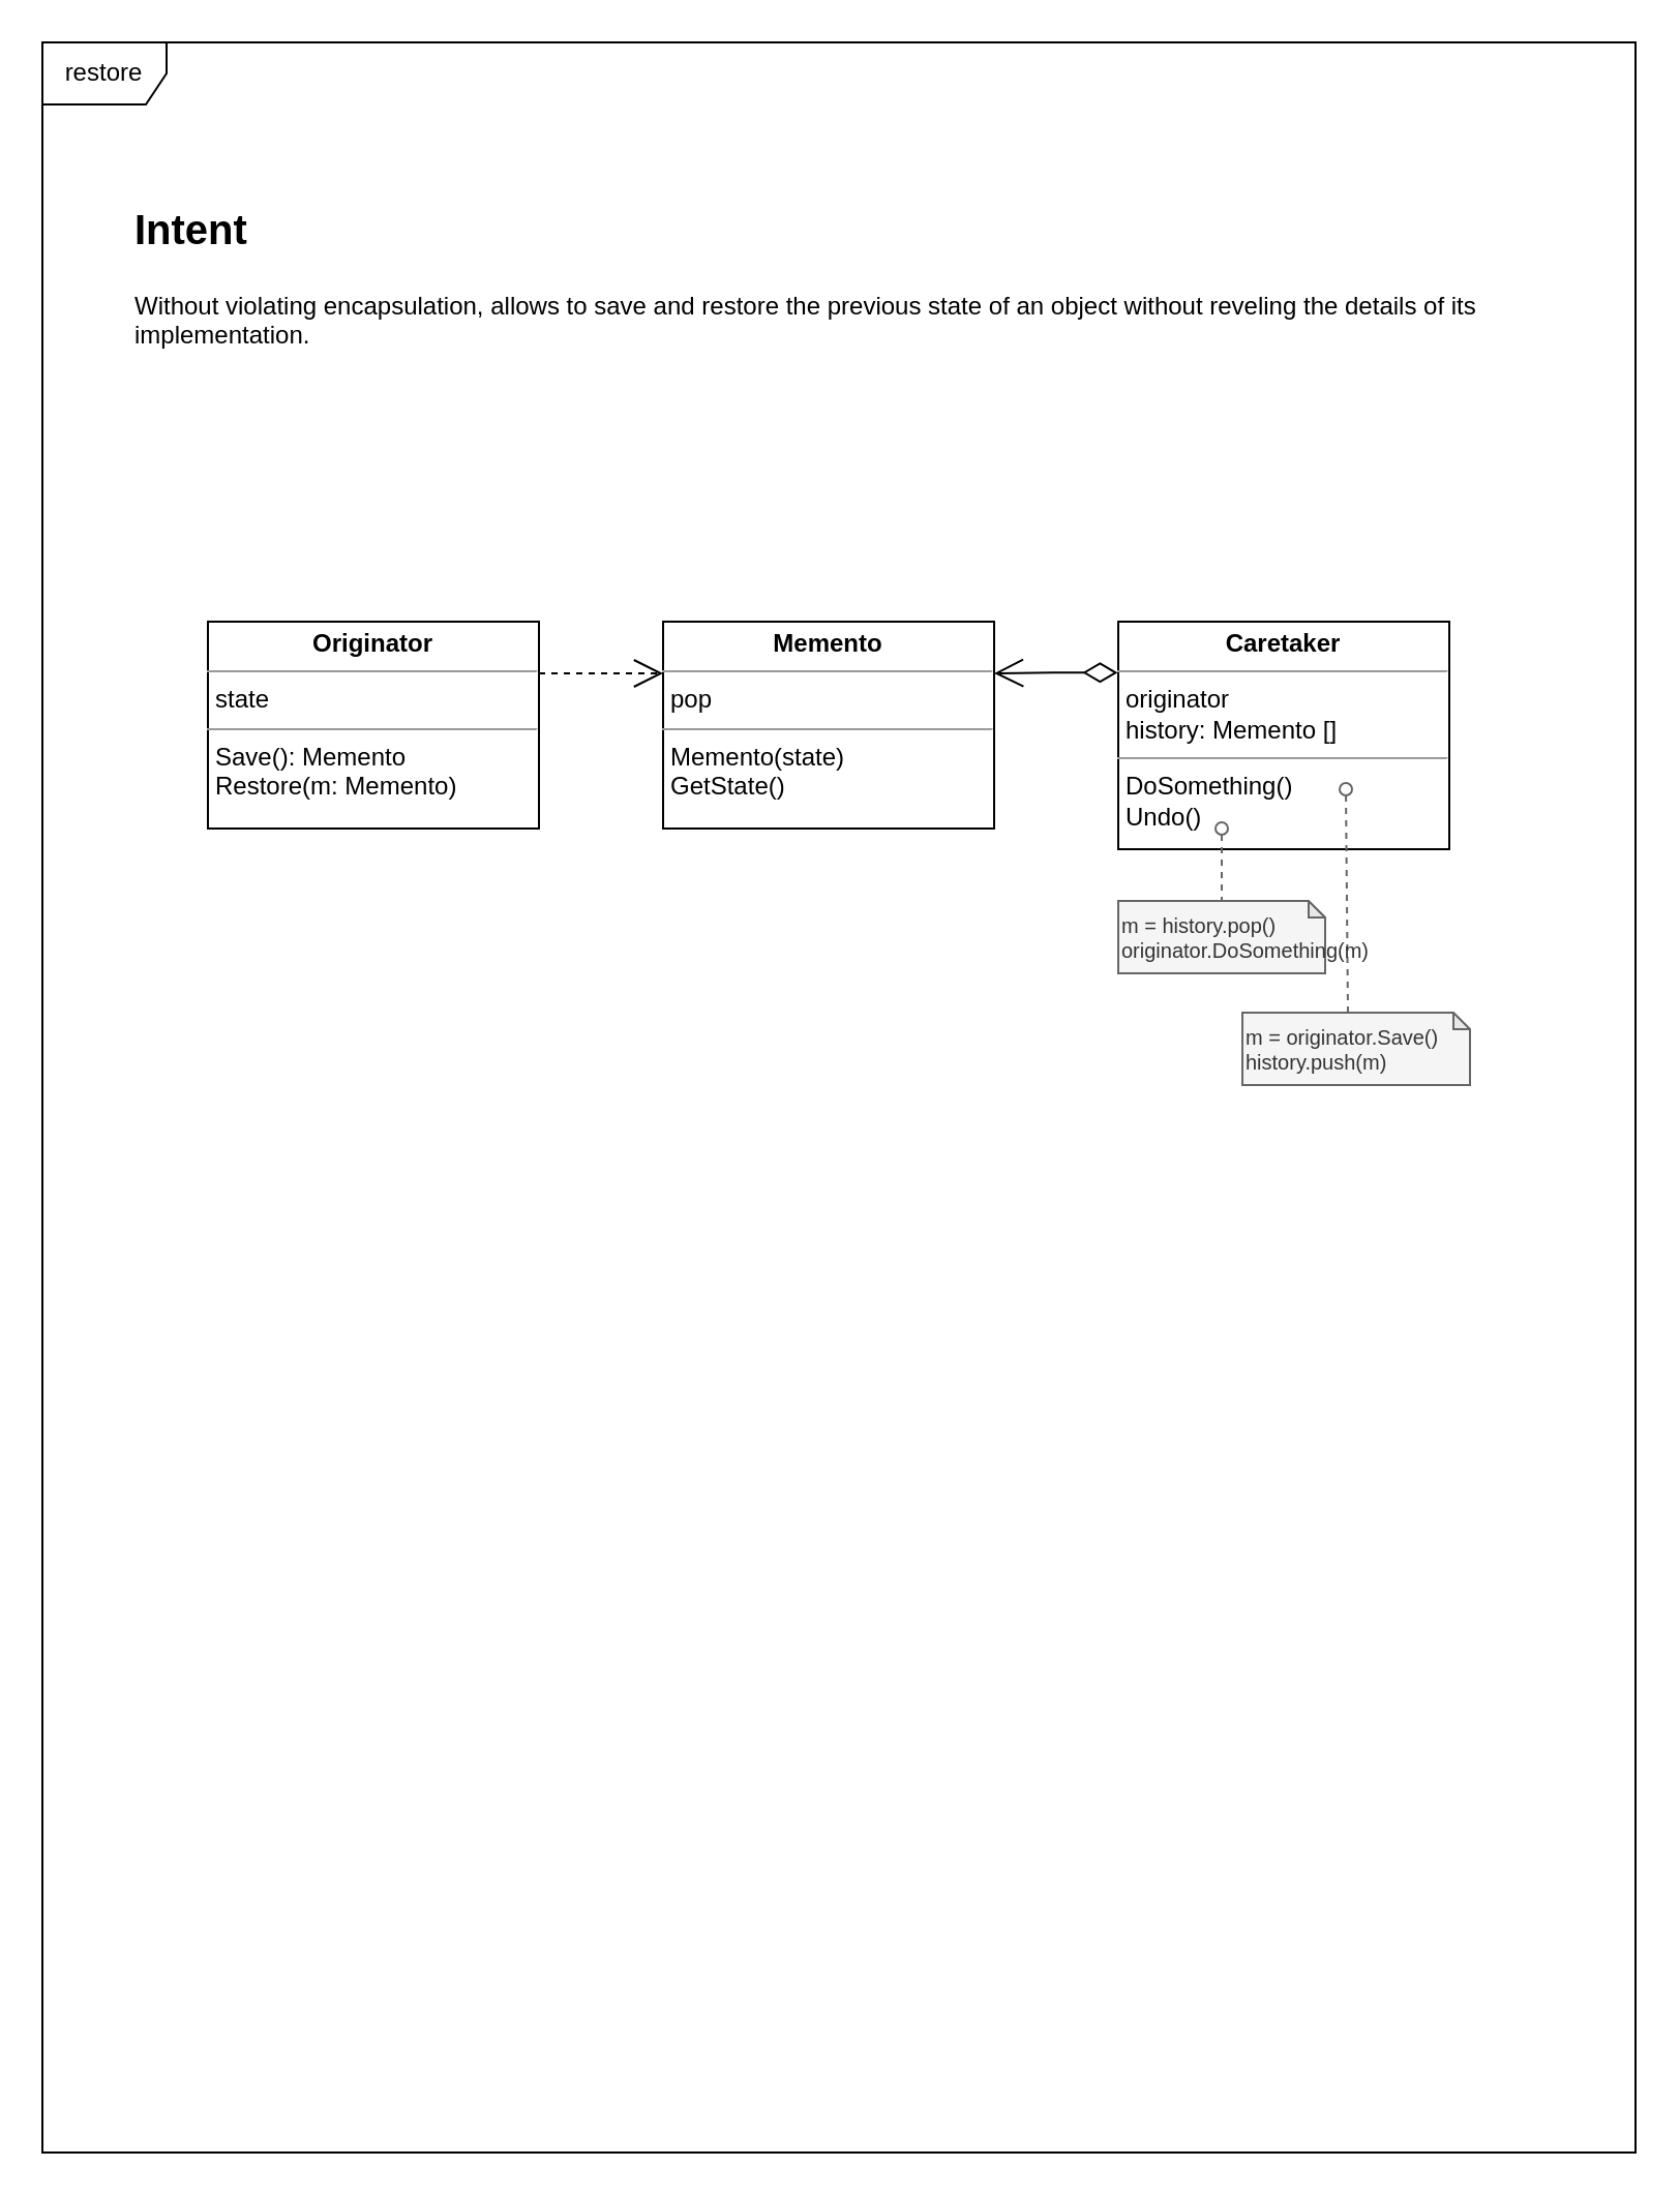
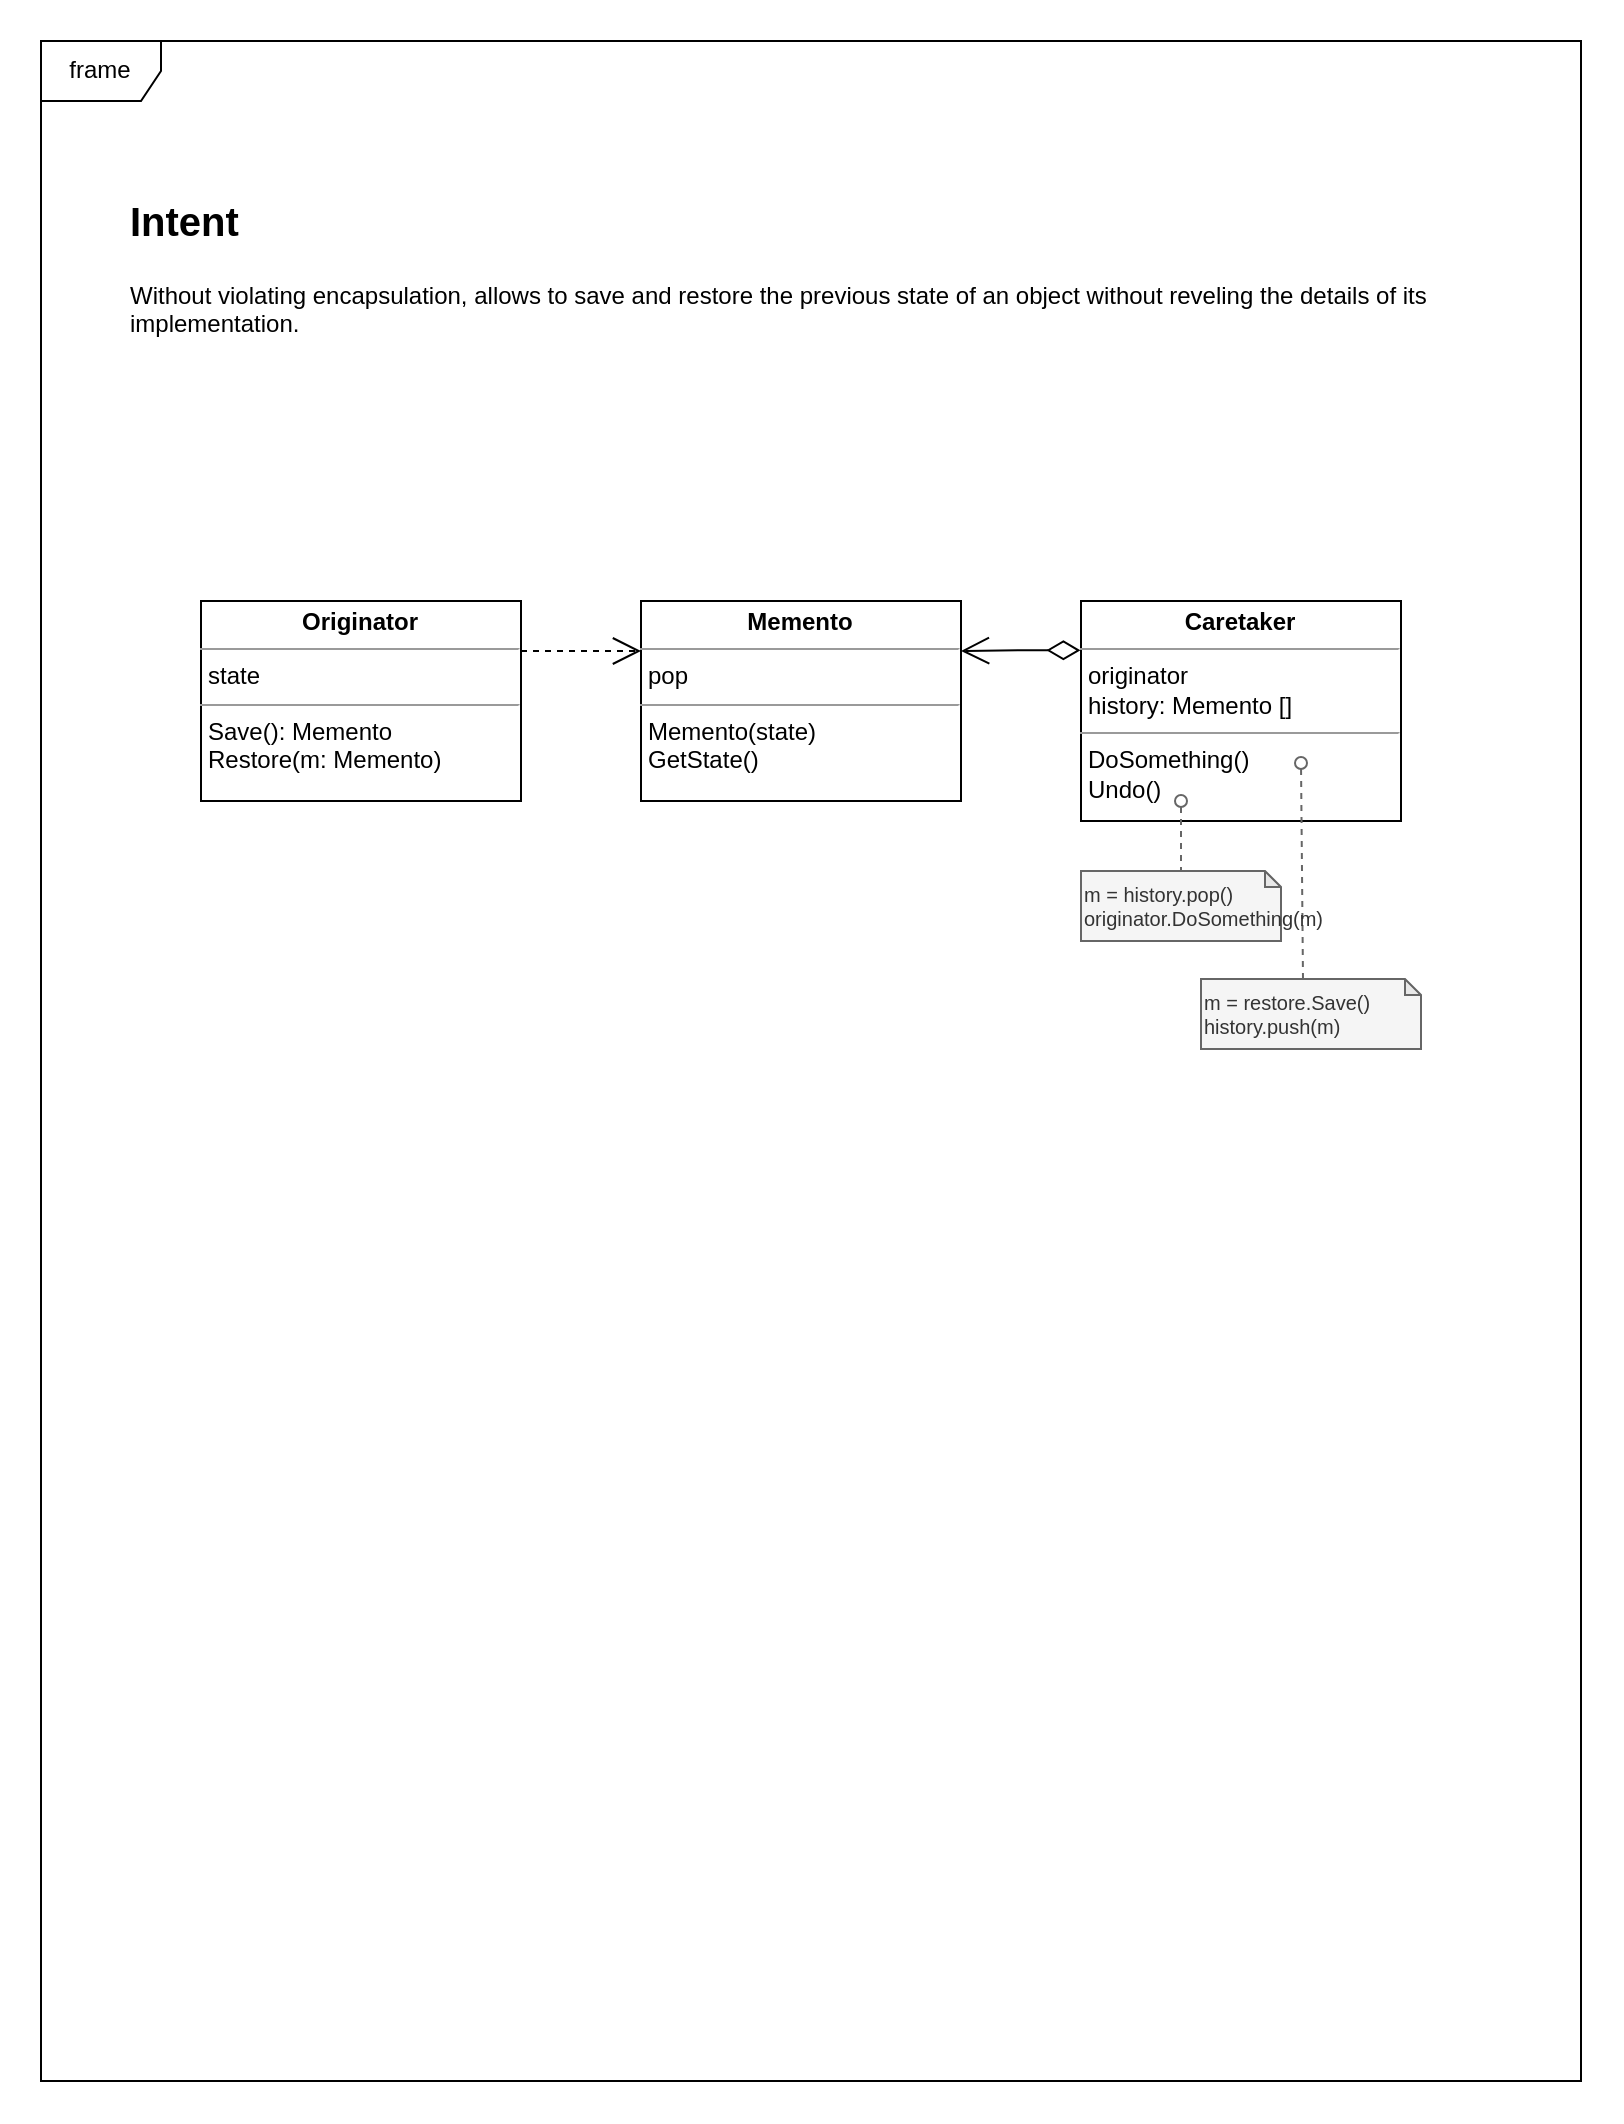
  <mxCell id="0" />
  <mxCell id="1" parent="0" />
- <mxCell id="2" value="restore" style="shape=umlFrame;whiteSpace=wrap;html=1;" vertex="1" parent="1"><mxGeometry x="20" y="20" width="770" height="1020" as="geometry" /></mxCell>
+ <mxCell id="2" value="frame" style="shape=umlFrame;whiteSpace=wrap;html=1;" vertex="1" parent="1"><mxGeometry x="20" y="20" width="770" height="1020" as="geometry" /></mxCell>
  <mxCell id="3" value="&lt;h1&gt;&lt;font style=&quot;font-size: 20px;&quot;&gt;Intent&lt;/font&gt;&lt;/h1&gt;&lt;p&gt;Without violating encapsulation, allows to save and restore the previous state of an object without reveling the details of its implementation.&lt;/p&gt;" style="text;html=1;strokeColor=none;fillColor=none;spacing=5;spacingTop=-20;whiteSpace=wrap;overflow=hidden;rounded=0;" parent="1" vertex="1"><mxGeometry x="60" y="90" width="690" height="80" as="geometry" /></mxCell>
  <mxCell id="4" value="&lt;p style=&quot;margin:0px;margin-top:4px;text-align:center;&quot;&gt;&lt;b&gt;Originator&lt;/b&gt;&lt;/p&gt;&lt;hr size=&quot;1&quot;&gt;&lt;p style=&quot;margin:0px;margin-left:4px;&quot;&gt;state&lt;/p&gt;&lt;hr size=&quot;1&quot;&gt;&lt;p style=&quot;margin:0px;margin-left:4px;&quot;&gt;Save(): Memento&lt;/p&gt;&lt;p style=&quot;margin:0px;margin-left:4px;&quot;&gt;Restore(m: Memento)&lt;/p&gt;" style="verticalAlign=top;align=left;overflow=fill;fontSize=12;fontFamily=Helvetica;html=1;" vertex="1" parent="1"><mxGeometry x="100" y="300" width="160" height="100" as="geometry" /></mxCell>
  <mxCell id="5" value="&lt;p style=&quot;margin:0px;margin-top:4px;text-align:center;&quot;&gt;&lt;b&gt;Memento&lt;/b&gt;&lt;/p&gt;&lt;hr size=&quot;1&quot;&gt;&lt;p style=&quot;margin:0px;margin-left:4px;&quot;&gt;pop&lt;/p&gt;&lt;hr size=&quot;1&quot;&gt;&lt;p style=&quot;margin:0px;margin-left:4px;&quot;&gt;Memento(state)&lt;/p&gt;&lt;p style=&quot;margin:0px;margin-left:4px;&quot;&gt;GetState()&lt;/p&gt;" style="verticalAlign=top;align=left;overflow=fill;fontSize=12;fontFamily=Helvetica;html=1;" vertex="1" parent="1"><mxGeometry x="320" y="300" width="160" height="100" as="geometry" /></mxCell>
  <mxCell id="6" value="&lt;p style=&quot;margin:0px;margin-top:4px;text-align:center;&quot;&gt;&lt;b&gt;Caretaker&lt;/b&gt;&lt;/p&gt;&lt;hr size=&quot;1&quot;&gt;&lt;p style=&quot;margin:0px;margin-left:4px;&quot;&gt;originator&lt;/p&gt;&lt;p style=&quot;margin:0px;margin-left:4px;&quot;&gt;history: Memento []&lt;/p&gt;&lt;hr size=&quot;1&quot;&gt;&lt;p style=&quot;margin:0px;margin-left:4px;&quot;&gt;DoSomething()&lt;/p&gt;&lt;p style=&quot;margin:0px;margin-left:4px;&quot;&gt;Undo()&lt;/p&gt;" style="verticalAlign=top;align=left;overflow=fill;fontSize=12;fontFamily=Helvetica;html=1;" vertex="1" parent="1"><mxGeometry x="540" y="300" width="160" height="110" as="geometry" /></mxCell>
  <mxCell id="7" value="" style="endArrow=open;endSize=12;dashed=1;html=1;rounded=0;exitX=1;exitY=0.25;exitDx=0;exitDy=0;entryX=0;entryY=0.25;entryDx=0;entryDy=0;" edge="1" parent="1" source="4" target="5"><mxGeometry width="160" relative="1" as="geometry"><mxPoint x="270" y="340" as="sourcePoint" /><mxPoint x="430" y="340" as="targetPoint" /></mxGeometry></mxCell>
  <mxCell id="8" value="" style="endArrow=open;html=1;endSize=12;startArrow=diamondThin;startSize=14;startFill=0;edgeStyle=orthogonalEdgeStyle;align=left;verticalAlign=bottom;rounded=0;exitX=-0.002;exitY=0.224;exitDx=0;exitDy=0;entryX=1;entryY=0.25;entryDx=0;entryDy=0;exitPerimeter=0;" edge="1" parent="1" source="6" target="5"><mxGeometry x="-1" y="3" relative="1" as="geometry"><mxPoint x="270" y="350" as="sourcePoint" /><mxPoint x="430" y="350" as="targetPoint" /></mxGeometry></mxCell>
  <mxCell id="9" style="rounded=0;orthogonalLoop=1;jettySize=auto;html=1;fontSize=10;endArrow=none;endFill=0;dashed=1;fillColor=#f5f5f5;strokeColor=#666666;sketch=0;shadow=0;startArrow=oval;startFill=0;entryX=0;entryY=0;entryDx=51;entryDy=0;entryPerimeter=0;" edge="1" parent="1" target="12"><mxGeometry relative="1" as="geometry"><mxPoint x="650" y="381" as="sourcePoint" /><mxPoint x="650" y="479" as="targetPoint" /></mxGeometry></mxCell>
  <mxCell id="10" style="rounded=0;orthogonalLoop=1;jettySize=auto;html=1;fontSize=10;endArrow=none;endFill=0;dashed=1;fillColor=#f5f5f5;strokeColor=#666666;sketch=0;shadow=0;startArrow=oval;startFill=0;entryX=0.5;entryY=0;entryDx=0;entryDy=0;entryPerimeter=0;" parent="1" target="11" edge="1"><mxGeometry relative="1" as="geometry"><mxPoint x="590" y="400" as="sourcePoint" /><mxPoint x="450" y="505" as="targetPoint" /></mxGeometry></mxCell>
  <mxCell id="11" value="m = history.pop()&lt;br&gt;originator.DoSomething(m)" style="shape=note;whiteSpace=wrap;html=1;backgroundOutline=1;darkOpacity=0.05;size=8;fontSize=10;fillColor=#f5f5f5;fontColor=#333333;strokeColor=#666666;align=left;" parent="1" vertex="1"><mxGeometry x="540" y="435" width="100" height="35" as="geometry" /></mxCell>
- <mxCell id="12" value="m = originator.Save()&lt;br&gt;history.push(m)" style="shape=note;whiteSpace=wrap;html=1;backgroundOutline=1;darkOpacity=0.05;size=8;fontSize=10;fillColor=#f5f5f5;fontColor=#333333;strokeColor=#666666;align=left;" vertex="1" parent="1"><mxGeometry x="600" y="489" width="110" height="35" as="geometry" /></mxCell>
+ <mxCell id="12" value="m = restore.Save()&lt;br&gt;history.push(m)" style="shape=note;whiteSpace=wrap;html=1;backgroundOutline=1;darkOpacity=0.05;size=8;fontSize=10;fillColor=#f5f5f5;fontColor=#333333;strokeColor=#666666;align=left;" vertex="1" parent="1"><mxGeometry x="600" y="489" width="110" height="35" as="geometry" /></mxCell>
